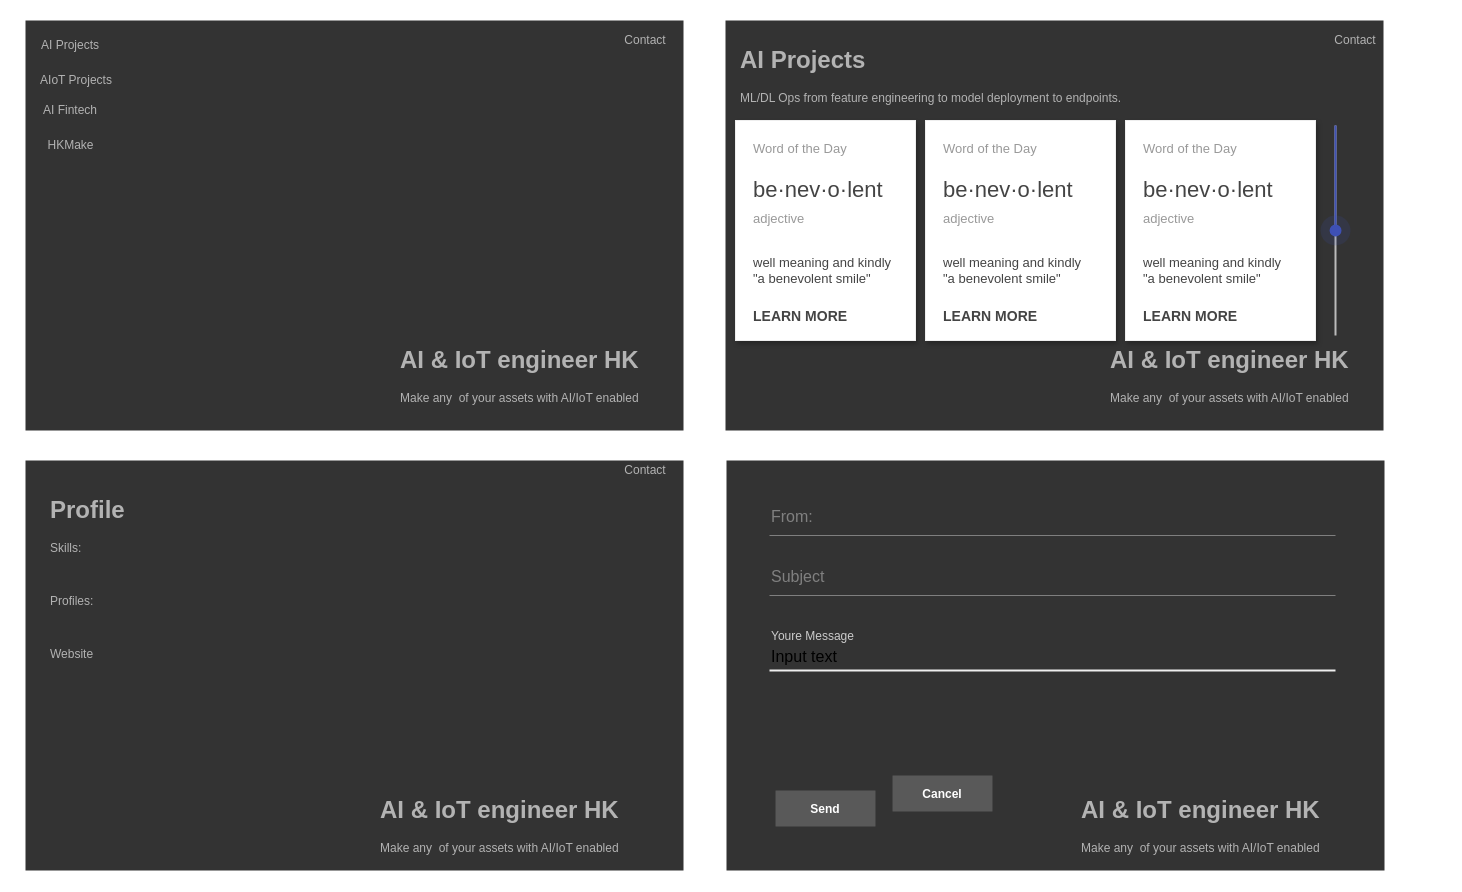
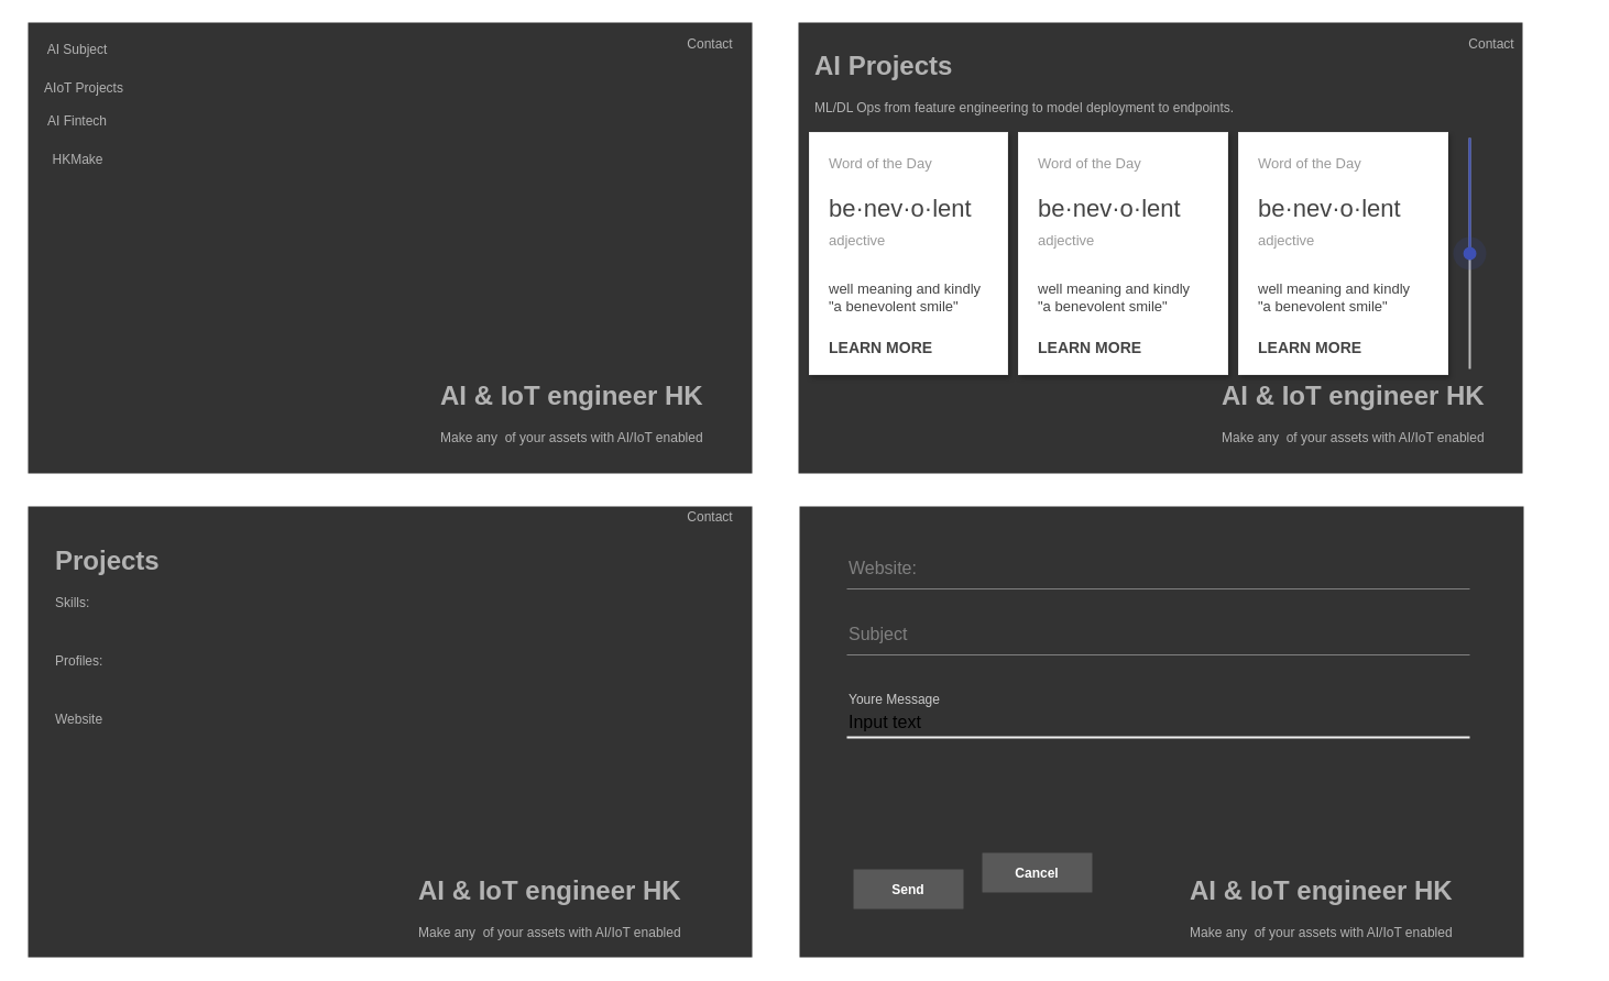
  <mxCell id="0" />
  <mxCell id="1" parent="0" />
  <mxCell id="2" value="" style="shape=rect;fillColor=#333333;strokeColor=none;" parent="1" vertex="1"><mxGeometry x="25" y="20" width="658" height="410" as="geometry" /></mxCell>
  <mxCell id="3" value="HKMake" style="text;html=1;strokeColor=none;fillColor=none;align=center;verticalAlign=middle;whiteSpace=wrap;rounded=0;fontColor=#B3B3B3;" parent="1" vertex="1"><mxGeometry x="26" y="130" width="89" height="30" as="geometry" /></mxCell>
  <mxCell id="4" value="&lt;h1&gt;AI &amp;amp; IoT engineer HK&lt;/h1&gt;&lt;p&gt;Make any&amp;nbsp; of your assets with AI/IoT enabled&lt;/p&gt;" style="text;html=1;strokeColor=none;fillColor=none;spacing=5;spacingTop=-20;whiteSpace=wrap;overflow=hidden;rounded=0;fontColor=#B3B3B3;" parent="1" vertex="1"><mxGeometry x="395" y="340" width="270" height="70" as="geometry" /></mxCell>
  <mxCell id="5" value="AIoT Projects" style="text;html=1;strokeColor=none;fillColor=none;align=center;verticalAlign=middle;whiteSpace=wrap;rounded=0;fontColor=#B3B3B3;" parent="1" vertex="1"><mxGeometry x="26" y="60" width="100" height="40" as="geometry" /></mxCell>
- <mxCell id="6" value="AI Projects" style="text;html=1;strokeColor=none;fillColor=none;align=center;verticalAlign=middle;whiteSpace=wrap;rounded=0;fontColor=#B3B3B3;" parent="1" vertex="1"><mxGeometry x="25" y="30" width="90" height="30" as="geometry" /></mxCell>
+ <mxCell id="6" value="AI Subject" style="text;html=1;strokeColor=none;fillColor=none;align=center;verticalAlign=middle;whiteSpace=wrap;rounded=0;fontColor=#B3B3B3;" parent="1" vertex="1"><mxGeometry x="25" y="30" width="90" height="30" as="geometry" /></mxCell>
  <mxCell id="7" value="" style="shape=rect;fillColor=#333333;strokeColor=none;" parent="1" vertex="1"><mxGeometry x="25" y="460" width="658" height="410" as="geometry" /></mxCell>
  <mxCell id="8" value="&lt;h1&gt;AI &amp;amp; IoT engineer HK&lt;/h1&gt;&lt;p&gt;Make any&amp;nbsp; of your assets with AI/IoT enabled&lt;/p&gt;" style="text;html=1;strokeColor=none;fillColor=none;spacing=5;spacingTop=-20;whiteSpace=wrap;overflow=hidden;rounded=0;fontColor=#B3B3B3;" parent="1" vertex="1"><mxGeometry x="375" y="790" width="270" height="70" as="geometry" /></mxCell>
- <mxCell id="9" value="&lt;h1&gt;Profile&lt;/h1&gt;&lt;p&gt;&lt;span&gt;Skills:&lt;/span&gt;&lt;br&gt;&lt;/p&gt;&lt;p&gt;&lt;br&gt;&lt;/p&gt;&lt;p&gt;Profiles:&lt;/p&gt;&lt;p&gt;&lt;br&gt;&lt;/p&gt;&lt;p&gt;Website&lt;/p&gt;" style="text;html=1;strokeColor=none;fillColor=none;spacing=5;spacingTop=-20;whiteSpace=wrap;overflow=hidden;rounded=0;fontColor=#B3B3B3;" parent="1" vertex="1"><mxGeometry x="45" y="490" width="600" height="280" as="geometry" /></mxCell>
+ <mxCell id="9" value="&lt;h1&gt;Projects&lt;/h1&gt;&lt;p&gt;&lt;span&gt;Skills:&lt;/span&gt;&lt;br&gt;&lt;/p&gt;&lt;p&gt;&lt;br&gt;&lt;/p&gt;&lt;p&gt;Profiles:&lt;/p&gt;&lt;p&gt;&lt;br&gt;&lt;/p&gt;&lt;p&gt;Website&lt;/p&gt;" style="text;html=1;strokeColor=none;fillColor=none;spacing=5;spacingTop=-20;whiteSpace=wrap;overflow=hidden;rounded=0;fontColor=#B3B3B3;" parent="1" vertex="1"><mxGeometry x="45" y="490" width="600" height="280" as="geometry" /></mxCell>
  <mxCell id="10" value="AI Fintech" style="text;html=1;strokeColor=none;fillColor=none;align=center;verticalAlign=middle;whiteSpace=wrap;rounded=0;fontColor=#B3B3B3;" parent="1" vertex="1"><mxGeometry x="20" y="90" width="100" height="40" as="geometry" /></mxCell>
  <mxCell id="11" value="Contact" style="text;html=1;strokeColor=none;fillColor=none;align=center;verticalAlign=middle;whiteSpace=wrap;rounded=0;fontColor=#B3B3B3;" parent="1" vertex="1"><mxGeometry x="625" y="30" width="40" height="20" as="geometry" /></mxCell>
  <mxCell id="12" value="Contact" style="text;html=1;strokeColor=none;fillColor=none;align=center;verticalAlign=middle;whiteSpace=wrap;rounded=0;fontColor=#B3B3B3;" parent="1" vertex="1"><mxGeometry x="625" y="460" width="40" height="20" as="geometry" /></mxCell>
  <mxCell id="13" value="" style="shape=rect;fillColor=#333333;strokeColor=none;" parent="1" vertex="1"><mxGeometry x="725" y="20" width="658" height="410" as="geometry" /></mxCell>
  <mxCell id="14" value="&lt;h1&gt;AI &amp;amp; IoT engineer HK&lt;/h1&gt;&lt;p&gt;Make any&amp;nbsp; of your assets with AI/IoT enabled&lt;/p&gt;" style="text;html=1;strokeColor=none;fillColor=none;spacing=5;spacingTop=-20;whiteSpace=wrap;overflow=hidden;rounded=0;fontColor=#B3B3B3;" parent="1" vertex="1"><mxGeometry x="1105" y="340" width="270" height="70" as="geometry" /></mxCell>
  <mxCell id="15" value="Contact" style="text;html=1;strokeColor=none;fillColor=none;align=center;verticalAlign=middle;whiteSpace=wrap;rounded=0;fontColor=#B3B3B3;" parent="1" vertex="1"><mxGeometry x="1335" y="30" width="40" height="20" as="geometry" /></mxCell>
  <mxCell id="16" value="&lt;h1&gt;AI Projects&lt;/h1&gt;&lt;p&gt;ML/DL Ops from feature engineering to model deployment to endpoints.&lt;/p&gt;" style="text;html=1;strokeColor=none;fillColor=none;spacing=5;spacingTop=-20;whiteSpace=wrap;overflow=hidden;rounded=0;fontColor=#B3B3B3;" parent="1" vertex="1"><mxGeometry x="735" y="40" width="640" height="90" as="geometry" /></mxCell>
  <mxCell id="17" value="" style="shape=rect;fillColor=#ffffff;strokeColor=#eeeeee;shadow=1;" parent="1" vertex="1"><mxGeometry x="735" y="120" width="180" height="220" as="geometry" /></mxCell>
  <mxCell id="18" value="Word of the Day" style="text;fontColor=#999999;fontSize=13;fontStyle=0;verticalAlign=bottom;spacingBottom=2;spacingLeft=16;resizeWidth=1;" parent="17" vertex="1"><mxGeometry width="180" height="40" relative="1" as="geometry" /></mxCell>
  <mxCell id="19" value="be·nev·o·lent" style="text;fontColor=#444444;fontSize=22;fontStyle=0;verticalAlign=bottom;spacingBottom=2;spacingLeft=16;resizeWidth=1;" parent="17" vertex="1"><mxGeometry width="180" height="40" relative="1" as="geometry"><mxPoint y="44" as="offset" /></mxGeometry></mxCell>
  <mxCell id="20" value="adjective" style="text;fontColor=#999999;fontSize=13;fontStyle=0;verticalAlign=bottom;spacingBottom=2;spacingLeft=16;resizeWidth=1;" parent="17" vertex="1"><mxGeometry width="180" height="30" relative="1" as="geometry"><mxPoint y="80" as="offset" /></mxGeometry></mxCell>
  <mxCell id="21" value="well meaning and kindly&#10;&quot;a benevolent smile&quot;" style="text;fontColor=#444444;fontSize=13;fontStyle=0;verticalAlign=middle;spacingBottom=2;spacingLeft=16;resizeWidth=1;" parent="17" vertex="1"><mxGeometry width="180" height="40" relative="1" as="geometry"><mxPoint y="130" as="offset" /></mxGeometry></mxCell>
  <mxCell id="22" value="LEARN MORE" style="text;fontColor=#444444;fontSize=14;fontStyle=1;verticalAlign=middle;spacingBottom=2;spacingLeft=16;resizeWidth=1;" parent="17" vertex="1"><mxGeometry y="1" width="180" height="48" relative="1" as="geometry"><mxPoint y="-48" as="offset" /></mxGeometry></mxCell>
  <mxCell id="23" value="" style="shape=rect;fillColor=#ffffff;strokeColor=#eeeeee;shadow=1;" parent="1" vertex="1"><mxGeometry x="925" y="120" width="190" height="220" as="geometry" /></mxCell>
  <mxCell id="24" value="Word of the Day" style="text;fontColor=#999999;fontSize=13;fontStyle=0;verticalAlign=bottom;spacingBottom=2;spacingLeft=16;resizeWidth=1;" parent="23" vertex="1"><mxGeometry width="190" height="40" relative="1" as="geometry" /></mxCell>
  <mxCell id="25" value="be·nev·o·lent" style="text;fontColor=#444444;fontSize=22;fontStyle=0;verticalAlign=bottom;spacingBottom=2;spacingLeft=16;resizeWidth=1;" parent="23" vertex="1"><mxGeometry width="190" height="40" relative="1" as="geometry"><mxPoint y="44" as="offset" /></mxGeometry></mxCell>
  <mxCell id="26" value="adjective" style="text;fontColor=#999999;fontSize=13;fontStyle=0;verticalAlign=bottom;spacingBottom=2;spacingLeft=16;resizeWidth=1;" parent="23" vertex="1"><mxGeometry width="190" height="30" relative="1" as="geometry"><mxPoint y="80" as="offset" /></mxGeometry></mxCell>
  <mxCell id="27" value="well meaning and kindly&#10;&quot;a benevolent smile&quot;" style="text;fontColor=#444444;fontSize=13;fontStyle=0;verticalAlign=middle;spacingBottom=2;spacingLeft=16;resizeWidth=1;" parent="23" vertex="1"><mxGeometry width="190" height="40" relative="1" as="geometry"><mxPoint y="130" as="offset" /></mxGeometry></mxCell>
  <mxCell id="28" value="LEARN MORE" style="text;fontColor=#444444;fontSize=14;fontStyle=1;verticalAlign=middle;spacingBottom=2;spacingLeft=16;resizeWidth=1;" parent="23" vertex="1"><mxGeometry y="1" width="190" height="48" relative="1" as="geometry"><mxPoint y="-48" as="offset" /></mxGeometry></mxCell>
  <mxCell id="29" value="" style="shape=rect;fillColor=#ffffff;strokeColor=#eeeeee;shadow=1;" parent="1" vertex="1"><mxGeometry x="1125" y="120" width="190" height="220" as="geometry" /></mxCell>
  <mxCell id="30" value="Word of the Day" style="text;fontColor=#999999;fontSize=13;fontStyle=0;verticalAlign=bottom;spacingBottom=2;spacingLeft=16;resizeWidth=1;" parent="29" vertex="1"><mxGeometry width="190" height="40" relative="1" as="geometry" /></mxCell>
  <mxCell id="31" value="be·nev·o·lent" style="text;fontColor=#444444;fontSize=22;fontStyle=0;verticalAlign=bottom;spacingBottom=2;spacingLeft=16;resizeWidth=1;" parent="29" vertex="1"><mxGeometry width="190" height="40" relative="1" as="geometry"><mxPoint y="44" as="offset" /></mxGeometry></mxCell>
  <mxCell id="32" value="adjective" style="text;fontColor=#999999;fontSize=13;fontStyle=0;verticalAlign=bottom;spacingBottom=2;spacingLeft=16;resizeWidth=1;" parent="29" vertex="1"><mxGeometry width="190" height="30" relative="1" as="geometry"><mxPoint y="80" as="offset" /></mxGeometry></mxCell>
  <mxCell id="33" value="well meaning and kindly&#10;&quot;a benevolent smile&quot;" style="text;fontColor=#444444;fontSize=13;fontStyle=0;verticalAlign=middle;spacingBottom=2;spacingLeft=16;resizeWidth=1;" parent="29" vertex="1"><mxGeometry width="190" height="40" relative="1" as="geometry"><mxPoint y="130" as="offset" /></mxGeometry></mxCell>
  <mxCell id="34" value="LEARN MORE" style="text;fontColor=#444444;fontSize=14;fontStyle=1;verticalAlign=middle;spacingBottom=2;spacingLeft=16;resizeWidth=1;" parent="29" vertex="1"><mxGeometry y="1" width="190" height="48" relative="1" as="geometry"><mxPoint y="-48" as="offset" /></mxGeometry></mxCell>
  <mxCell id="35" value="" style="dashed=0;verticalLabelPosition=bottom;verticalAlign=top;align=center;shape=mxgraph.gmdl.sliderFocused;barPos=50;strokeColor=#3F51B5;opacity=100;strokeWidth=2;fillColor=#3F51B5;handleSize=30;shadow=0;rotation=90;" parent="1" vertex="1"><mxGeometry x="1230" y="215" width="210" height="30" as="geometry" /></mxCell>
  <mxCell id="36" value="" style="shape=rect;fillColor=#333333;strokeColor=none;" vertex="1" parent="1"><mxGeometry x="726" y="460" width="658" height="410" as="geometry" /></mxCell>
  <mxCell id="37" value="&lt;h1&gt;AI &amp;amp; IoT engineer HK&lt;/h1&gt;&lt;p&gt;Make any&amp;nbsp; of your assets with AI/IoT enabled&lt;/p&gt;" style="text;html=1;strokeColor=none;fillColor=none;spacing=5;spacingTop=-20;whiteSpace=wrap;overflow=hidden;rounded=0;fontColor=#B3B3B3;" vertex="1" parent="1"><mxGeometry x="1076" y="790" width="270" height="70" as="geometry" /></mxCell>
  <mxCell id="38" value="Subject" style="text;fontColor=#808080;fontSize=16;verticalAlign=middle;strokeColor=none;fillColor=none;" vertex="1" parent="1"><mxGeometry x="769" y="560" width="346" height="30" as="geometry" /></mxCell>
  <mxCell id="39" value="" style="dashed=0;shape=line;strokeWidth=1;noLabel=1;strokeColor=#cccccc;opacity=50;" vertex="1" parent="1"><mxGeometry x="769" y="590" width="566" height="10" as="geometry" /></mxCell>
  <mxCell id="40" value="Youre Message" style="text;fontColor=#cccccc;fontSize=12;verticalAlign=middle;strokeColor=none;fillColor=none;" vertex="1" parent="1"><mxGeometry x="769" y="620" width="346" height="30" as="geometry" /></mxCell>
  <mxCell id="41" value="Input text" style="text;fontSize=16;verticalAlign=middle;strokeColor=none;fillColor=none;" vertex="1" parent="1"><mxGeometry x="769" y="640" width="346" height="30" as="geometry" /></mxCell>
  <mxCell id="42" value="" style="dashed=0;shape=line;strokeWidth=2;noLabel=1;strokeColor=#eeeeee;" vertex="1" parent="1"><mxGeometry x="769" y="665" width="566" height="10" as="geometry" /></mxCell>
- <mxCell id="43" value="From:" style="text;fontColor=#808080;fontSize=16;verticalAlign=middle;strokeColor=none;fillColor=none;" vertex="1" parent="1"><mxGeometry x="769" y="500" width="346" height="30" as="geometry" /></mxCell>
+ <mxCell id="43" value="Website:" style="text;fontColor=#808080;fontSize=16;verticalAlign=middle;strokeColor=none;fillColor=none;" vertex="1" parent="1"><mxGeometry x="769" y="500" width="346" height="30" as="geometry" /></mxCell>
  <mxCell id="44" value="" style="dashed=0;shape=line;strokeWidth=1;noLabel=1;strokeColor=#cccccc;opacity=50;" vertex="1" parent="1"><mxGeometry x="769" y="530" width="566" height="10" as="geometry" /></mxCell>
  <mxCell id="45" value="Send" style="dashed=0;align=center;fontSize=12;shape=rect;fillColor=#cccccc;opacity=25;strokeColor=none;fontStyle=1;fontColor=#ffffff;shadow=0;" vertex="1" parent="1"><mxGeometry x="775" y="790" width="100" height="36" as="geometry" /></mxCell>
  <mxCell id="46" value="Cancel" style="dashed=0;align=center;fontSize=12;shape=rect;fillColor=#cccccc;opacity=25;strokeColor=none;fontStyle=1;fontColor=#ffffff;shadow=0;" vertex="1" parent="1"><mxGeometry x="892" y="775" width="100" height="36" as="geometry" /></mxCell>
